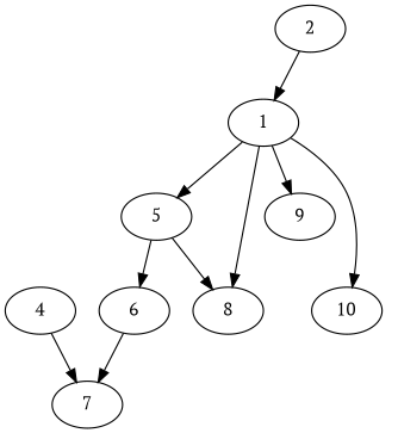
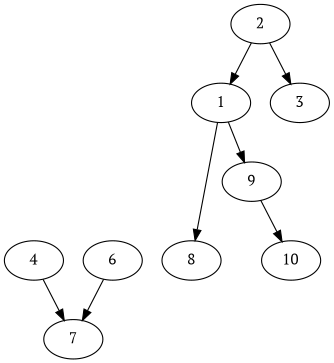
  digraph {
    fontname="PT Serif"
    node [fontname="PT Serif"]
    edge [fontname="PT Serif"]
    1
-   5
    9
    8
    2
+   3
    6
    10
    7
    4
-   1 -> 5
    1 -> 9
    1 -> 8
-   5 -> 8
-   5 -> 6
-   1 -> 10
+   9 -> 10
    2 -> 1
+   2 -> 3
    6 -> 7
    4 -> 7
  }
